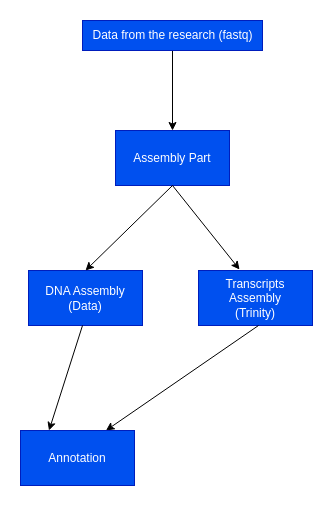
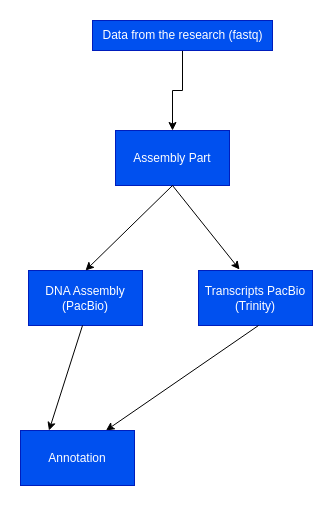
  <mxCell id="0" />
  <mxCell id="1" parent="0" />
  <mxCell id="2" value="" style="edgeStyle=orthogonalEdgeStyle;rounded=0;orthogonalLoop=1;jettySize=auto;html=1;" edge="1" parent="1" source="3" target="4"><mxGeometry relative="1" as="geometry" /></mxCell>
- <mxCell id="3" value="Data from the research (fastq)&lt;br&gt;" style="text;html=1;align=center;verticalAlign=middle;resizable=0;points=[];autosize=1;fillColor=#0050ef;fontColor=#ffffff;strokeColor=#001DBC;" vertex="1" parent="1"><mxGeometry x="82" y="20" width="180" height="30" as="geometry" /></mxCell>
+ <mxCell id="3" value="Data from the research (fastq)&lt;br&gt;" style="text;html=1;align=center;verticalAlign=middle;resizable=0;points=[];autosize=1;fillColor=#0050ef;fontColor=#ffffff;strokeColor=#001DBC;" vertex="1" parent="1"><mxGeometry x="92" y="20" width="180" height="30" as="geometry" /></mxCell>
  <mxCell id="4" value="Assembly Part" style="whiteSpace=wrap;html=1;fillColor=#0050ef;strokeColor=#001DBC;fontColor=#ffffff;" vertex="1" parent="1"><mxGeometry x="115" y="130" width="114" height="55" as="geometry" /></mxCell>
- <mxCell id="5" value="DNA Assembly&lt;br&gt;(Data)" style="whiteSpace=wrap;html=1;fillColor=#0050ef;strokeColor=#001DBC;fontColor=#ffffff;" vertex="1" parent="1"><mxGeometry x="28" y="270" width="114" height="55" as="geometry" /></mxCell>
+ <mxCell id="5" value="DNA Assembly&lt;br&gt;(PacBio)" style="whiteSpace=wrap;html=1;fillColor=#0050ef;strokeColor=#001DBC;fontColor=#ffffff;" vertex="1" parent="1"><mxGeometry x="28" y="270" width="114" height="55" as="geometry" /></mxCell>
  <mxCell id="6" value="" style="endArrow=classic;html=1;rounded=0;entryX=0.5;entryY=0;entryDx=0;entryDy=0;exitX=0.5;exitY=1;exitDx=0;exitDy=0;" edge="1" parent="1" source="4" target="5"><mxGeometry width="50" height="50" relative="1" as="geometry"><mxPoint x="168" y="190" as="sourcePoint" /><mxPoint x="98" y="260" as="targetPoint" /></mxGeometry></mxCell>
  <mxCell id="7" value="" style="endArrow=classic;html=1;rounded=0;entryX=0.36;entryY=-0.018;entryDx=0;entryDy=0;entryPerimeter=0;exitX=0.5;exitY=1;exitDx=0;exitDy=0;" edge="1" parent="1" source="4" target="8"><mxGeometry width="50" height="50" relative="1" as="geometry"><mxPoint x="168" y="190" as="sourcePoint" /><mxPoint x="228" y="260" as="targetPoint" /></mxGeometry></mxCell>
- <mxCell id="8" value="Transcripts Assembly&lt;br&gt;(Trinity)" style="whiteSpace=wrap;html=1;fillColor=#0050ef;strokeColor=#001DBC;fontColor=#ffffff;" vertex="1" parent="1"><mxGeometry x="198" y="270" width="114" height="55" as="geometry" /></mxCell>
+ <mxCell id="8" value="Transcripts PacBio&lt;br&gt;(Trinity)" style="whiteSpace=wrap;html=1;fillColor=#0050ef;strokeColor=#001DBC;fontColor=#ffffff;" vertex="1" parent="1"><mxGeometry x="198" y="270" width="114" height="55" as="geometry" /></mxCell>
  <mxCell id="9" value="" style="endArrow=classic;html=1;rounded=0;entryX=0.25;entryY=0;entryDx=0;entryDy=0;" edge="1" parent="1" target="11"><mxGeometry width="50" height="50" relative="1" as="geometry"><mxPoint x="82" y="325" as="sourcePoint" /><mxPoint x="108" y="440" as="targetPoint" /></mxGeometry></mxCell>
  <mxCell id="10" value="" style="endArrow=classic;html=1;rounded=0;entryX=0.75;entryY=0;entryDx=0;entryDy=0;" edge="1" parent="1" target="11"><mxGeometry width="50" height="50" relative="1" as="geometry"><mxPoint x="258" y="325" as="sourcePoint" /><mxPoint x="238" y="440" as="targetPoint" /><Array as="points" /></mxGeometry></mxCell>
  <mxCell id="11" value="Annotation" style="whiteSpace=wrap;html=1;fillColor=#0050ef;fontColor=#ffffff;strokeColor=#001DBC;" vertex="1" parent="1"><mxGeometry x="20" y="430" width="114" height="55" as="geometry" /></mxCell>
